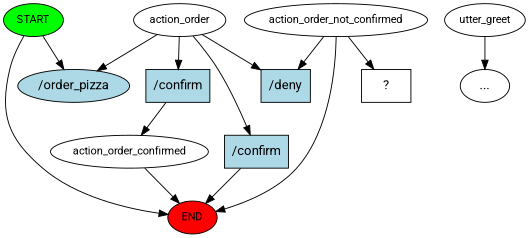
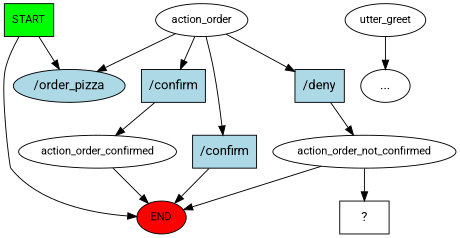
  digraph {
    fontname=Roboto
    node [fontname=Roboto]
    edge [fontname=Roboto]
-   n1 [fillcolor=green fontsize=12 label=START style=filled]
+   n1 [fillcolor=green fontsize=12 label=START style=filled shape=box]
    n2 [fillcolor=red fontsize=12 label=END style=filled]
    n3 [fillcolor=lightblue label="/order_pizza" shape=ellipse style=filled]
    n4 [fontsize=12 label=action_order]
    n5 [fillcolor=lightblue label="/confirm" shape=rect style=filled]
    n6 [fillcolor=lightblue label="/confirm" shape=rect style=filled]
    n7 [fillcolor=lightblue label="/deny" shape=rect style=filled]
    n8 [fontsize=12 label=action_order_confirmed]
    n9 [fontsize=12 label=action_order_not_confirmed]
    n10 [fontsize=12 label=utter_greet]
    n11 [label="..."]
    n12 [label="  ?  " shape=rect]
    n1 -> n2
    n1 -> n3
    n4 -> n3
    n4 -> n5
    n4 -> n6
    n4 -> n7
    n5 -> n8
    n6 -> n2
-   n9 -> n7
+   n7 -> n9
    n8 -> n2
    n9 -> n2
    n9 -> n12
    n10 -> n11
  }
